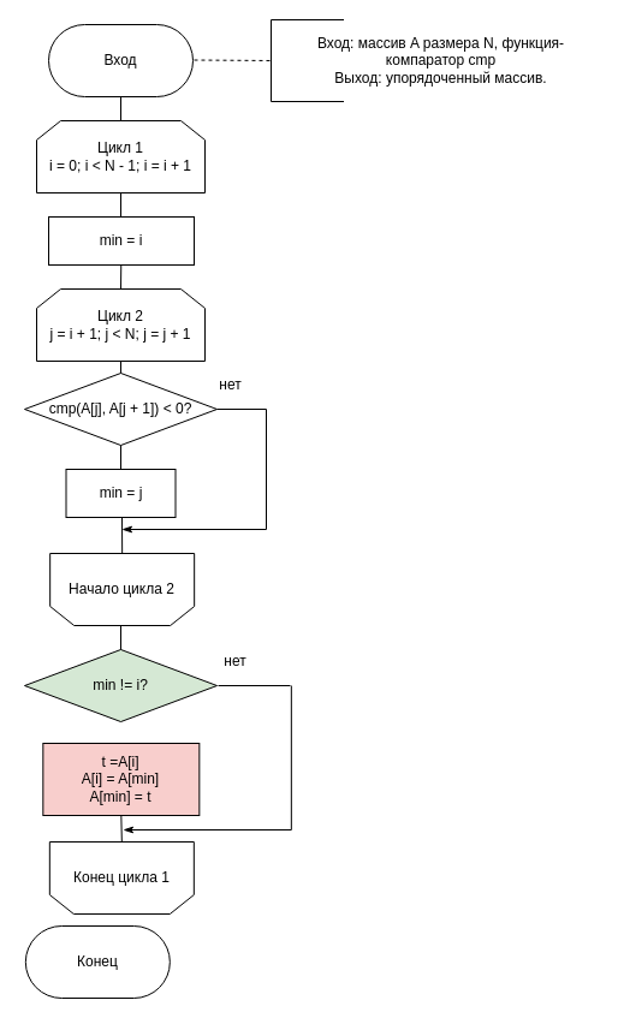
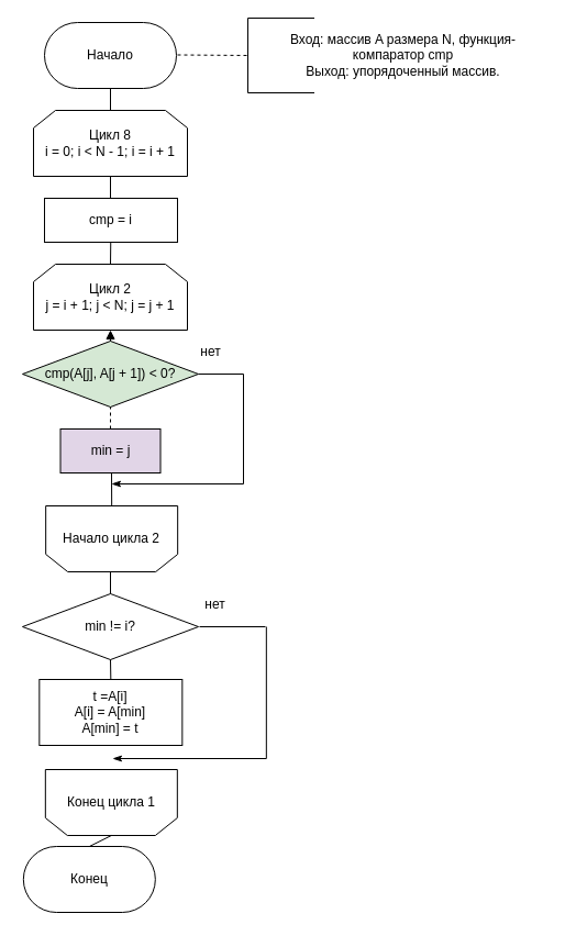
  <mxCell id="0" />
  <mxCell id="1" parent="0" />
- <mxCell id="2" value="Вход" style="rounded=1;whiteSpace=wrap;html=1;arcSize=50;" parent="1" vertex="1"><mxGeometry x="40" y="20" width="120" height="60" as="geometry" /></mxCell>
+ <mxCell id="2" value="Начало" style="rounded=1;whiteSpace=wrap;html=1;arcSize=50;" parent="1" vertex="1"><mxGeometry x="40" y="20" width="120" height="60" as="geometry" /></mxCell>
  <mxCell id="3" value="Вход: массив A размера N, функция-компаратор cmp&lt;br&gt;Выход: упорядоченный массив." style="text;html=1;strokeColor=none;fillColor=none;align=center;verticalAlign=middle;whiteSpace=wrap;rounded=0;" parent="1" vertex="1"><mxGeometry x="241" y="30" width="250.5" height="40" as="geometry" /></mxCell>
- <mxCell id="4" value="Цикл 1&lt;br&gt;i = 0; i &amp;lt; N - 1; i = i + 1" style="shape=loopLimit;whiteSpace=wrap;html=1;" parent="1" vertex="1"><mxGeometry x="30" y="100" width="140" height="60" as="geometry" /></mxCell>
+ <mxCell id="4" value="Цикл 8&lt;br&gt;i = 0; i &amp;lt; N - 1; i = i + 1" style="shape=loopLimit;whiteSpace=wrap;html=1;" parent="1" vertex="1"><mxGeometry x="30" y="100" width="140" height="60" as="geometry" /></mxCell>
  <mxCell id="5" value="Цикл 2&lt;br&gt;j = i + 1; j &amp;lt; N; j = j + 1" style="shape=loopLimit;whiteSpace=wrap;html=1;" parent="1" vertex="1"><mxGeometry x="30" y="240" width="140" height="60" as="geometry" /></mxCell>
  <mxCell id="6" value="" style="endArrow=none;html=1;" parent="1" edge="1"><mxGeometry width="50" height="50" relative="1" as="geometry"><mxPoint x="100" y="160" as="sourcePoint" /><mxPoint x="100" y="180" as="targetPoint" /></mxGeometry></mxCell>
  <mxCell id="7" value="Конец цикла 1" style="shape=loopLimit;whiteSpace=wrap;html=1;direction=west;" parent="1" vertex="1"><mxGeometry x="40.83" y="700" width="120" height="60" as="geometry" /></mxCell>
  <mxCell id="8" value="" style="endArrow=none;html=1;" parent="1" edge="1"><mxGeometry width="50" height="50" relative="1" as="geometry"><mxPoint x="100" y="490" as="sourcePoint" /><mxPoint x="100" y="520" as="targetPoint" /></mxGeometry></mxCell>
  <mxCell id="9" value="Конец" style="rounded=1;whiteSpace=wrap;html=1;arcSize=50;" parent="1" vertex="1"><mxGeometry x="20.83" y="770" width="120" height="60" as="geometry" /></mxCell>
  <mxCell id="10" value="" style="endArrow=none;html=1;entryX=0.5;entryY=1;entryDx=0;entryDy=0;exitX=0.5;exitY=0;exitDx=0;exitDy=0;" parent="1" source="4" target="2" edge="1"><mxGeometry width="50" height="50" relative="1" as="geometry"><mxPoint x="221" y="80" as="sourcePoint" /><mxPoint x="100" y="85" as="targetPoint" /></mxGeometry></mxCell>
  <mxCell id="11" value="Начало цикла 2" style="shape=loopLimit;whiteSpace=wrap;html=1;direction=west;" parent="1" vertex="1"><mxGeometry x="41.17" y="460" width="120" height="60" as="geometry" /></mxCell>
  <mxCell id="12" value="" style="shape=partialRectangle;whiteSpace=wrap;html=1;bottom=1;right=1;left=1;top=0;fillColor=none;routingCenterX=-0.5;rotation=90;" parent="1" vertex="1"><mxGeometry x="221" y="20" width="68" height="60" as="geometry" /></mxCell>
  <mxCell id="13" value="" style="endArrow=none;dashed=1;html=1;entryX=0.5;entryY=1;entryDx=0;entryDy=0;" parent="1" target="12" edge="1"><mxGeometry width="50" height="50" relative="1" as="geometry"><mxPoint x="161" y="49.5" as="sourcePoint" /><mxPoint x="201" y="50" as="targetPoint" /></mxGeometry></mxCell>
- <mxCell id="14" value="сmp(A[j], A[j + 1]) &amp;lt; 0?" style="rhombus;whiteSpace=wrap;html=1;" parent="1" vertex="1"><mxGeometry x="20" y="310" width="160" height="60" as="geometry" /></mxCell>
- <mxCell id="15" value="&lt;div&gt;min = j&lt;/div&gt;" style="rounded=0;whiteSpace=wrap;html=1;" parent="1" vertex="1"><mxGeometry x="54.5" y="390" width="91" height="40" as="geometry" /></mxCell>
- <mxCell id="16" value="min = i" style="rounded=0;whiteSpace=wrap;html=1;" parent="1" vertex="1"><mxGeometry x="40" y="180" width="121" height="40" as="geometry" /></mxCell>
- <mxCell id="17" value="min != i?" style="rhombus;whiteSpace=wrap;html=1;fillColor=#d5e8d4;" parent="1" vertex="1"><mxGeometry x="20" y="540" width="160" height="60" as="geometry" /></mxCell>
+ <mxCell id="14" value="сmp(A[j], A[j + 1]) &amp;lt; 0?" style="rhombus;whiteSpace=wrap;html=1;fillColor=#d5e8d4;" parent="1" vertex="1"><mxGeometry x="20" y="310" width="160" height="60" as="geometry" /></mxCell>
+ <mxCell id="15" value="&lt;div&gt;min = j&lt;/div&gt;" style="rounded=0;whiteSpace=wrap;html=1;fillColor=#e1d5e7;" parent="1" vertex="1"><mxGeometry x="54.5" y="390" width="91" height="40" as="geometry" /></mxCell>
+ <mxCell id="16" value="cmp = i" style="rounded=0;whiteSpace=wrap;html=1;" parent="1" vertex="1"><mxGeometry x="40" y="180" width="121" height="40" as="geometry" /></mxCell>
+ <mxCell id="17" value="min != i?" style="rhombus;whiteSpace=wrap;html=1;" parent="1" vertex="1"><mxGeometry x="20" y="540" width="160" height="60" as="geometry" /></mxCell>
  <mxCell id="18" value="" style="endArrow=none;html=1;" parent="1" edge="1"><mxGeometry width="50" height="50" relative="1" as="geometry"><mxPoint x="241.83" y="570" as="sourcePoint" /><mxPoint x="241.83" y="690" as="targetPoint" /></mxGeometry></mxCell>
  <mxCell id="19" value="" style="endArrow=none;html=1;" parent="1" edge="1"><mxGeometry width="50" height="50" relative="1" as="geometry"><mxPoint x="181" y="570" as="sourcePoint" /><mxPoint x="241" y="570" as="targetPoint" /></mxGeometry></mxCell>
  <mxCell id="20" value="" style="endArrow=classicThin;html=1;endFill=1;" parent="1" edge="1"><mxGeometry width="50" height="50" relative="1" as="geometry"><mxPoint x="241.83" y="690" as="sourcePoint" /><mxPoint x="102" y="690" as="targetPoint" /></mxGeometry></mxCell>
- <mxCell id="21" value="" style="endArrow=none;html=1;exitX=0.5;exitY=0;exitDx=0;exitDy=0;entryX=0.5;entryY=1;entryDx=0;entryDy=0;" parent="1" source="14" target="5" edge="1"><mxGeometry width="50" height="50" relative="1" as="geometry"><mxPoint x="61" y="310" as="sourcePoint" /><mxPoint x="111" y="260" as="targetPoint" /></mxGeometry></mxCell>
+ <mxCell id="21" value="" style="endArrow=block;html=1;exitX=0.5;exitY=0;exitDx=0;exitDy=0;entryX=0.5;entryY=1;entryDx=0;entryDy=0;" parent="1" source="14" target="5" edge="1"><mxGeometry width="50" height="50" relative="1" as="geometry"><mxPoint x="61" y="310" as="sourcePoint" /><mxPoint x="111" y="260" as="targetPoint" /></mxGeometry></mxCell>
  <mxCell id="22" value="" style="endArrow=none;html=1;entryX=0.5;entryY=0;entryDx=0;entryDy=0;" parent="1" source="16" target="5" edge="1"><mxGeometry width="50" height="50" relative="1" as="geometry"><mxPoint x="81" y="340" as="sourcePoint" /><mxPoint x="131" y="290" as="targetPoint" /></mxGeometry></mxCell>
- <mxCell id="23" value="&lt;div&gt;t =A[i]&lt;/div&gt;&lt;div&gt;A[i] = A[min]&lt;/div&gt;&lt;div&gt;A[min] = t&lt;/div&gt;" style="rounded=0;whiteSpace=wrap;html=1;fillColor=#f8cecc;" parent="1" vertex="1"><mxGeometry x="35.33" y="618" width="130" height="60" as="geometry" /></mxCell>
- <mxCell id="24" value="" style="endArrow=none;html=1;entryX=0.5;entryY=1;entryDx=0;entryDy=0;exitX=0.5;exitY=0;exitDx=0;exitDy=0;" parent="1" source="15" target="14" edge="1"><mxGeometry width="50" height="50" relative="1" as="geometry"><mxPoint x="161" y="460" as="sourcePoint" /><mxPoint x="211" y="410" as="targetPoint" /></mxGeometry></mxCell>
+ <mxCell id="23" value="&lt;div&gt;t =A[i]&lt;/div&gt;&lt;div&gt;A[i] = A[min]&lt;/div&gt;&lt;div&gt;A[min] = t&lt;/div&gt;" style="rounded=0;whiteSpace=wrap;html=1;" parent="1" vertex="1"><mxGeometry x="35.33" y="618" width="130" height="60" as="geometry" /></mxCell>
+ <mxCell id="24" value="" style="endArrow=none;html=1;entryX=0.5;entryY=1;entryDx=0;entryDy=0;exitX=0.5;exitY=0;exitDx=0;exitDy=0;dashed=1;" parent="1" source="15" target="14" edge="1"><mxGeometry width="50" height="50" relative="1" as="geometry"><mxPoint x="161" y="460" as="sourcePoint" /><mxPoint x="211" y="410" as="targetPoint" /></mxGeometry></mxCell>
  <mxCell id="25" value="" style="endArrow=none;html=1;entryX=1;entryY=0.5;entryDx=0;entryDy=0;" parent="1" target="14" edge="1"><mxGeometry width="50" height="50" relative="1" as="geometry"><mxPoint x="221" y="340" as="sourcePoint" /><mxPoint x="211" y="410" as="targetPoint" /></mxGeometry></mxCell>
  <mxCell id="26" value="" style="endArrow=none;html=1;" parent="1" edge="1"><mxGeometry width="50" height="50" relative="1" as="geometry"><mxPoint x="221" y="440" as="sourcePoint" /><mxPoint x="221" y="340" as="targetPoint" /></mxGeometry></mxCell>
  <mxCell id="27" value="" style="endArrow=classicThin;html=1;endFill=1;" parent="1" edge="1"><mxGeometry width="50" height="50" relative="1" as="geometry"><mxPoint x="221" y="440" as="sourcePoint" /><mxPoint x="101" y="440" as="targetPoint" /></mxGeometry></mxCell>
  <mxCell id="28" value="" style="endArrow=none;html=1;exitX=0.5;exitY=1;exitDx=0;exitDy=0;" parent="1" source="11" edge="1"><mxGeometry width="50" height="50" relative="1" as="geometry"><mxPoint x="161" y="460" as="sourcePoint" /><mxPoint x="101" y="430" as="targetPoint" /></mxGeometry></mxCell>
  <mxCell id="29" value="" style="endArrow=none;html=1;entryX=0.5;entryY=1;entryDx=0;entryDy=0;exitX=0.5;exitY=0;exitDx=0;exitDy=0;" parent="1" source="17" edge="1"><mxGeometry width="50" height="50" relative="1" as="geometry"><mxPoint x="140" y="640" as="sourcePoint" /><mxPoint x="100" y="520" as="targetPoint" /></mxGeometry></mxCell>
- <mxCell id="31" value="" style="endArrow=none;html=1;entryX=0.5;entryY=1;entryDx=0;entryDy=0;exitX=0.5;exitY=1;exitDx=0;exitDy=0;" parent="1" source="7" target="23" edge="1"><mxGeometry width="50" height="50" relative="1" as="geometry"><mxPoint x="140" y="750" as="sourcePoint" /><mxPoint x="190" y="700" as="targetPoint" /></mxGeometry></mxCell>
+ <mxCell id="30" value="" style="endArrow=none;html=1;entryX=0.5;entryY=1;entryDx=0;entryDy=0;exitX=0.5;exitY=0;exitDx=0;exitDy=0;" parent="1" source="23" target="17" edge="1"><mxGeometry width="50" height="50" relative="1" as="geometry"><mxPoint x="140" y="710" as="sourcePoint" /><mxPoint x="190" y="660" as="targetPoint" /></mxGeometry></mxCell>
+ <mxCell id="32" value="" style="endArrow=none;html=1;entryX=0.5;entryY=0;entryDx=0;entryDy=0;exitX=0.5;exitY=0;exitDx=0;exitDy=0;" parent="1" source="9" target="7" edge="1"><mxGeometry width="50" height="50" relative="1" as="geometry"><mxPoint x="170" y="760" as="sourcePoint" /><mxPoint x="220" y="710" as="targetPoint" /></mxGeometry></mxCell>
  <mxCell id="33" value="нет" style="text;html=1;align=center;verticalAlign=middle;resizable=0;points=[];autosize=1;strokeColor=none;fillColor=none;" parent="1" vertex="1"><mxGeometry x="176" y="310" width="30" height="20" as="geometry" /></mxCell>
  <mxCell id="34" value="нет" style="text;html=1;align=center;verticalAlign=middle;resizable=0;points=[];autosize=1;strokeColor=none;fillColor=none;" parent="1" vertex="1"><mxGeometry x="180" y="540" width="30" height="20" as="geometry" /></mxCell>
